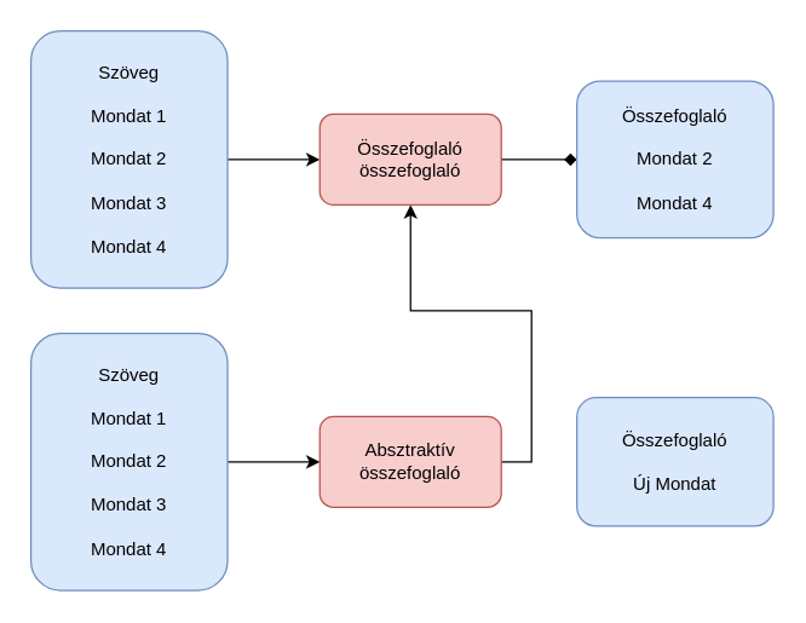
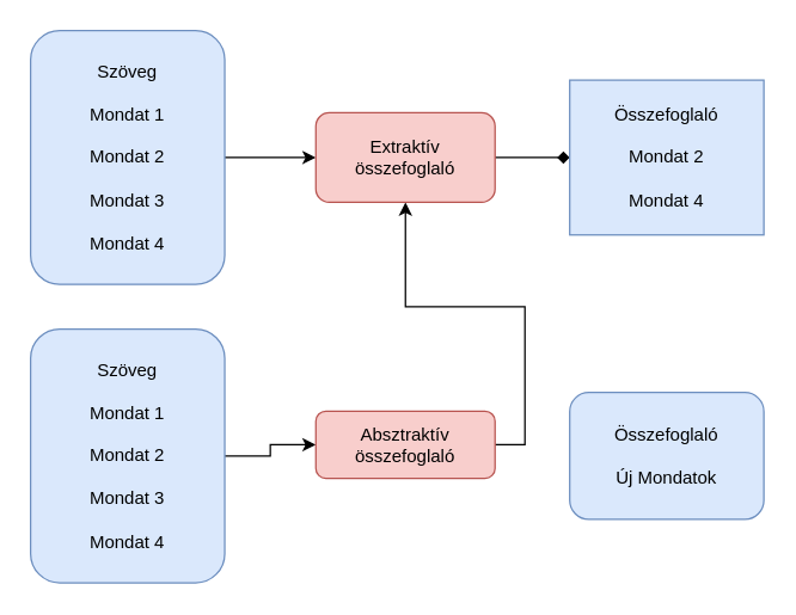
  <mxCell id="0" />
  <mxCell id="1" parent="0" />
  <mxCell id="2" style="edgeStyle=orthogonalEdgeStyle;rounded=0;orthogonalLoop=1;jettySize=auto;html=1;exitX=1;exitY=0.5;exitDx=0;exitDy=0;entryX=0;entryY=0.5;entryDx=0;entryDy=0;" edge="1" parent="1" source="3" target="5"><mxGeometry relative="1" as="geometry" /></mxCell>
  <mxCell id="3" value="Szöveg&lt;br&gt;&lt;br&gt;Mondat 1&lt;br&gt;&lt;br&gt;Mondat 2&lt;br&gt;&lt;br&gt;Mondat 3&lt;br&gt;&lt;br&gt;Mondat 4" style="rounded=1;whiteSpace=wrap;html=1;fillColor=#dae8fc;strokeColor=#6c8ebf;" vertex="1" parent="1"><mxGeometry x="20" y="220" width="130" height="170" as="geometry" /></mxCell>
  <mxCell id="4" style="edgeStyle=orthogonalEdgeStyle;rounded=0;orthogonalLoop=1;jettySize=auto;html=1;exitX=1;exitY=0.5;exitDx=0;exitDy=0;" edge="1" parent="1" source="5" target="10"><mxGeometry relative="1" as="geometry" /></mxCell>
- <mxCell id="5" value="Absztraktív&lt;br&gt;összefoglaló" style="rounded=1;whiteSpace=wrap;html=1;fillColor=#f8cecc;strokeColor=#b85450;" vertex="1" parent="1"><mxGeometry x="211" y="275" width="120" height="60" as="geometry" /></mxCell>
- <mxCell id="6" value="Összefoglaló&lt;br&gt;&lt;br&gt;Új Mondat" style="rounded=1;whiteSpace=wrap;html=1;fillColor=#dae8fc;strokeColor=#6c8ebf;" vertex="1" parent="1"><mxGeometry x="381" y="262.5" width="130" height="85" as="geometry" /></mxCell>
+ <mxCell id="5" value="Absztraktív&lt;br&gt;összefoglaló" style="rounded=1;whiteSpace=wrap;html=1;fillColor=#f8cecc;strokeColor=#b85450;" vertex="1" parent="1"><mxGeometry x="211" y="275" width="120" height="45" as="geometry" /></mxCell>
+ <mxCell id="6" value="Összefoglaló&lt;br&gt;&lt;br&gt;Új Mondatok" style="rounded=1;whiteSpace=wrap;html=1;fillColor=#dae8fc;strokeColor=#6c8ebf;" vertex="1" parent="1"><mxGeometry x="381" y="262.5" width="130" height="85" as="geometry" /></mxCell>
  <mxCell id="7" style="edgeStyle=orthogonalEdgeStyle;rounded=0;orthogonalLoop=1;jettySize=auto;html=1;exitX=1;exitY=0.5;exitDx=0;exitDy=0;entryX=0;entryY=0.5;entryDx=0;entryDy=0;" edge="1" parent="1" source="8" target="10"><mxGeometry relative="1" as="geometry" /></mxCell>
  <mxCell id="8" value="Szöveg&lt;br&gt;&lt;br&gt;Mondat 1&lt;br&gt;&lt;br&gt;Mondat 2&lt;br&gt;&lt;br&gt;Mondat 3&lt;br&gt;&lt;br&gt;Mondat 4" style="rounded=1;whiteSpace=wrap;html=1;fillColor=#dae8fc;strokeColor=#6c8ebf;" vertex="1" parent="1"><mxGeometry x="20" y="20" width="130" height="170" as="geometry" /></mxCell>
  <mxCell id="9" style="edgeStyle=orthogonalEdgeStyle;rounded=0;orthogonalLoop=1;jettySize=auto;html=1;exitX=1;exitY=0.5;exitDx=0;exitDy=0;entryX=0;entryY=0.5;entryDx=0;entryDy=0;endArrow=diamond;" edge="1" parent="1" source="10" target="11"><mxGeometry relative="1" as="geometry" /></mxCell>
- <mxCell id="10" value="Összefoglaló&lt;br&gt;összefoglaló" style="rounded=1;whiteSpace=wrap;html=1;fillColor=#f8cecc;strokeColor=#b85450;" vertex="1" parent="1"><mxGeometry x="211" y="75" width="120" height="60" as="geometry" /></mxCell>
- <mxCell id="11" value="Összefoglaló&lt;br&gt;&lt;br&gt;Mondat 2&lt;br&gt;&lt;br&gt;Mondat 4" style="rounded=1;whiteSpace=wrap;html=1;fillColor=#dae8fc;strokeColor=#6c8ebf;" vertex="1" parent="1"><mxGeometry x="381" y="53.13" width="130" height="103.75" as="geometry" /></mxCell>
+ <mxCell id="10" value="Extraktív&lt;br&gt;összefoglaló" style="rounded=1;whiteSpace=wrap;html=1;fillColor=#f8cecc;strokeColor=#b85450;" vertex="1" parent="1"><mxGeometry x="211" y="75" width="120" height="60" as="geometry" /></mxCell>
+ <mxCell id="11" value="Összefoglaló&lt;br&gt;&lt;br&gt;Mondat 2&lt;br&gt;&lt;br&gt;Mondat 4" style="whiteSpace=wrap;html=1;fillColor=#dae8fc;strokeColor=#6c8ebf;rounded=0;" vertex="1" parent="1"><mxGeometry x="381" y="53.13" width="130" height="103.75" as="geometry" /></mxCell>
